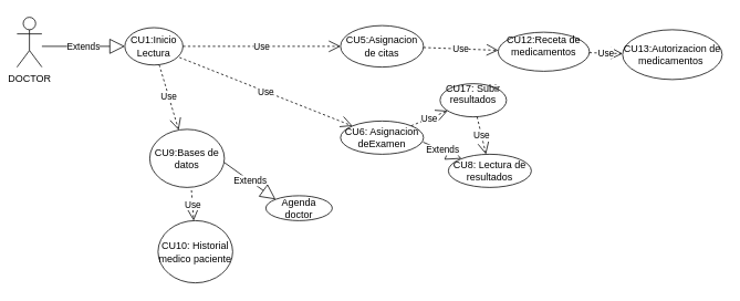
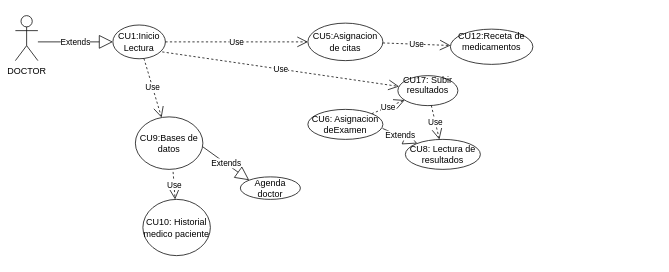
  <mxCell id="0" />
  <mxCell id="1" parent="0" />
  <mxCell id="2" value="&lt;font style=&quot;vertical-align: inherit;&quot;&gt;&lt;font style=&quot;vertical-align: inherit;&quot;&gt;DOCTOR&lt;/font&gt;&lt;/font&gt;" style="shape=umlActor;verticalLabelPosition=bottom;verticalAlign=top;html=1;" vertex="1" parent="1"><mxGeometry x="20" y="20" width="30" height="60" as="geometry" /></mxCell>
  <mxCell id="3" value="CU1:Inicio Lectura" style="ellipse;whiteSpace=wrap;html=1;" vertex="1" parent="1"><mxGeometry x="150" y="32.5" width="70" height="45" as="geometry" /></mxCell>
  <mxCell id="4" value="CU5:Asignacion de citas" style="ellipse;whiteSpace=wrap;html=1;" vertex="1" parent="1"><mxGeometry x="410" y="30" width="100" height="50" as="geometry" /></mxCell>
  <mxCell id="5" value="Extends" style="endArrow=block;endSize=16;endFill=0;html=1;rounded=0;" edge="1" parent="1"><mxGeometry width="160" relative="1" as="geometry"><mxPoint x="50" y="55" as="sourcePoint" /><mxPoint x="150" y="55" as="targetPoint" /></mxGeometry></mxCell>
  <mxCell id="6" value="Use" style="endArrow=open;endSize=12;dashed=1;html=1;rounded=0;" edge="1" parent="1" source="3" target="4"><mxGeometry width="160" relative="1" as="geometry"><mxPoint x="220" y="55" as="sourcePoint" /><mxPoint x="260" y="55" as="targetPoint" /></mxGeometry></mxCell>
- <mxCell id="7" value="Use" style="endArrow=open;endSize=12;dashed=1;html=1;rounded=0;exitX=0.94;exitY=0.797;exitDx=0;exitDy=0;exitPerimeter=0;" edge="1" parent="1" source="3" target="9"><mxGeometry width="160" relative="1" as="geometry"><mxPoint x="200" y="85" as="sourcePoint" /><mxPoint x="280.64" y="110.44" as="targetPoint" /></mxGeometry></mxCell>
+ <mxCell id="7" value="Use" style="endArrow=open;endSize=12;dashed=1;html=1;rounded=0;exitX=0.94;exitY=0.797;exitDx=0;exitDy=0;exitPerimeter=0;" edge="1" parent="1" source="3" target="19"><mxGeometry width="160" relative="1" as="geometry"><mxPoint x="200" y="85" as="sourcePoint" /><mxPoint x="280.64" y="110.44" as="targetPoint" /></mxGeometry></mxCell>
  <mxCell id="8" value="CU8: Lectura de resultados" style="ellipse;whiteSpace=wrap;html=1;" vertex="1" parent="1"><mxGeometry x="540" y="185" width="100" height="40" as="geometry" /></mxCell>
  <mxCell id="9" value="CU6: Asignacion deExamen" style="ellipse;whiteSpace=wrap;html=1;" vertex="1" parent="1"><mxGeometry x="410" y="145" width="100" height="40" as="geometry" /></mxCell>
  <mxCell id="10" value="Extends" style="endArrow=block;endSize=16;endFill=0;html=1;rounded=0;exitX=0.996;exitY=0.636;exitDx=0;exitDy=0;exitPerimeter=0;" edge="1" parent="1" source="9" target="8"><mxGeometry width="160" relative="1" as="geometry"><mxPoint x="380" y="205" as="sourcePoint" /><mxPoint x="540" y="205" as="targetPoint" /></mxGeometry></mxCell>
  <mxCell id="11" value="CU9:Bases de datos" style="ellipse;whiteSpace=wrap;html=1;" vertex="1" parent="1"><mxGeometry x="180" y="155" width="90" height="70" as="geometry" /></mxCell>
  <mxCell id="12" value="Use" style="endArrow=open;endSize=12;dashed=1;html=1;rounded=0;" edge="1" parent="1" source="3" target="11"><mxGeometry width="160" relative="1" as="geometry"><mxPoint x="50" y="204.66" as="sourcePoint" /><mxPoint x="210" y="204.66" as="targetPoint" /></mxGeometry></mxCell>
  <mxCell id="13" value="CU10: Historial medico paciente" style="ellipse;whiteSpace=wrap;html=1;" vertex="1" parent="1"><mxGeometry x="190" y="265" width="90" height="75" as="geometry" /></mxCell>
  <mxCell id="14" value="Use" style="endArrow=open;endSize=12;dashed=1;html=1;rounded=0;exitX=0.559;exitY=1.048;exitDx=0;exitDy=0;exitPerimeter=0;" edge="1" parent="1" source="11" target="13"><mxGeometry width="160" relative="1" as="geometry"><mxPoint x="240" y="235" as="sourcePoint" /><mxPoint x="400" y="235" as="targetPoint" /></mxGeometry></mxCell>
  <mxCell id="15" value="CU12:Receta de medicamentos&lt;div&gt;&lt;br&gt;&lt;/div&gt;" style="ellipse;whiteSpace=wrap;html=1;" vertex="1" parent="1"><mxGeometry x="600" y="38" width="110" height="47" as="geometry" /></mxCell>
  <mxCell id="16" value="Use" style="endArrow=open;endSize=12;dashed=1;html=1;rounded=0;" edge="1" parent="1" source="4" target="15"><mxGeometry width="160" relative="1" as="geometry"><mxPoint x="510" y="55" as="sourcePoint" /><mxPoint x="660" y="-5" as="targetPoint" /></mxGeometry></mxCell>
- <mxCell id="17" value="CU13:Autorizacion de medicamentos&amp;nbsp;" style="ellipse;whiteSpace=wrap;html=1;" vertex="1" parent="1"><mxGeometry x="750" y="35" width="120" height="60" as="geometry" /></mxCell>
- <mxCell id="18" value="Use" style="endArrow=open;endSize=12;dashed=1;html=1;rounded=0;" edge="1" parent="1" source="15" target="17"><mxGeometry width="160" relative="1" as="geometry"><mxPoint x="670" y="125" as="sourcePoint" /><mxPoint x="830" y="125" as="targetPoint" /></mxGeometry></mxCell>
  <mxCell id="19" value="CU17: Subir resultados&lt;div&gt;&lt;br&gt;&lt;/div&gt;" style="ellipse;whiteSpace=wrap;html=1;" vertex="1" parent="1"><mxGeometry x="530" y="100" width="80" height="40" as="geometry" /></mxCell>
  <mxCell id="20" value="Use" style="endArrow=open;endSize=12;dashed=1;html=1;rounded=0;" edge="1" parent="1" source="9" target="19"><mxGeometry width="160" relative="1" as="geometry"><mxPoint x="460" y="145" as="sourcePoint" /><mxPoint x="620" y="145" as="targetPoint" /></mxGeometry></mxCell>
  <mxCell id="21" value="Use" style="endArrow=open;endSize=12;dashed=1;html=1;rounded=0;" edge="1" parent="1" source="19" target="8"><mxGeometry width="160" relative="1" as="geometry"><mxPoint x="620" y="145" as="sourcePoint" /><mxPoint x="780" y="145" as="targetPoint" /></mxGeometry></mxCell>
  <mxCell id="22" value="Agenda doctor" style="ellipse;whiteSpace=wrap;html=1;" vertex="1" parent="1"><mxGeometry x="320" y="235" width="80" height="30" as="geometry" /></mxCell>
  <mxCell id="23" value="Extends" style="endArrow=block;endSize=16;endFill=0;html=1;rounded=0;entryX=0;entryY=0;entryDx=0;entryDy=0;" edge="1" parent="1" target="22"><mxGeometry width="160" relative="1" as="geometry"><mxPoint x="270" y="195" as="sourcePoint" /><mxPoint x="430" y="195" as="targetPoint" /></mxGeometry></mxCell>
